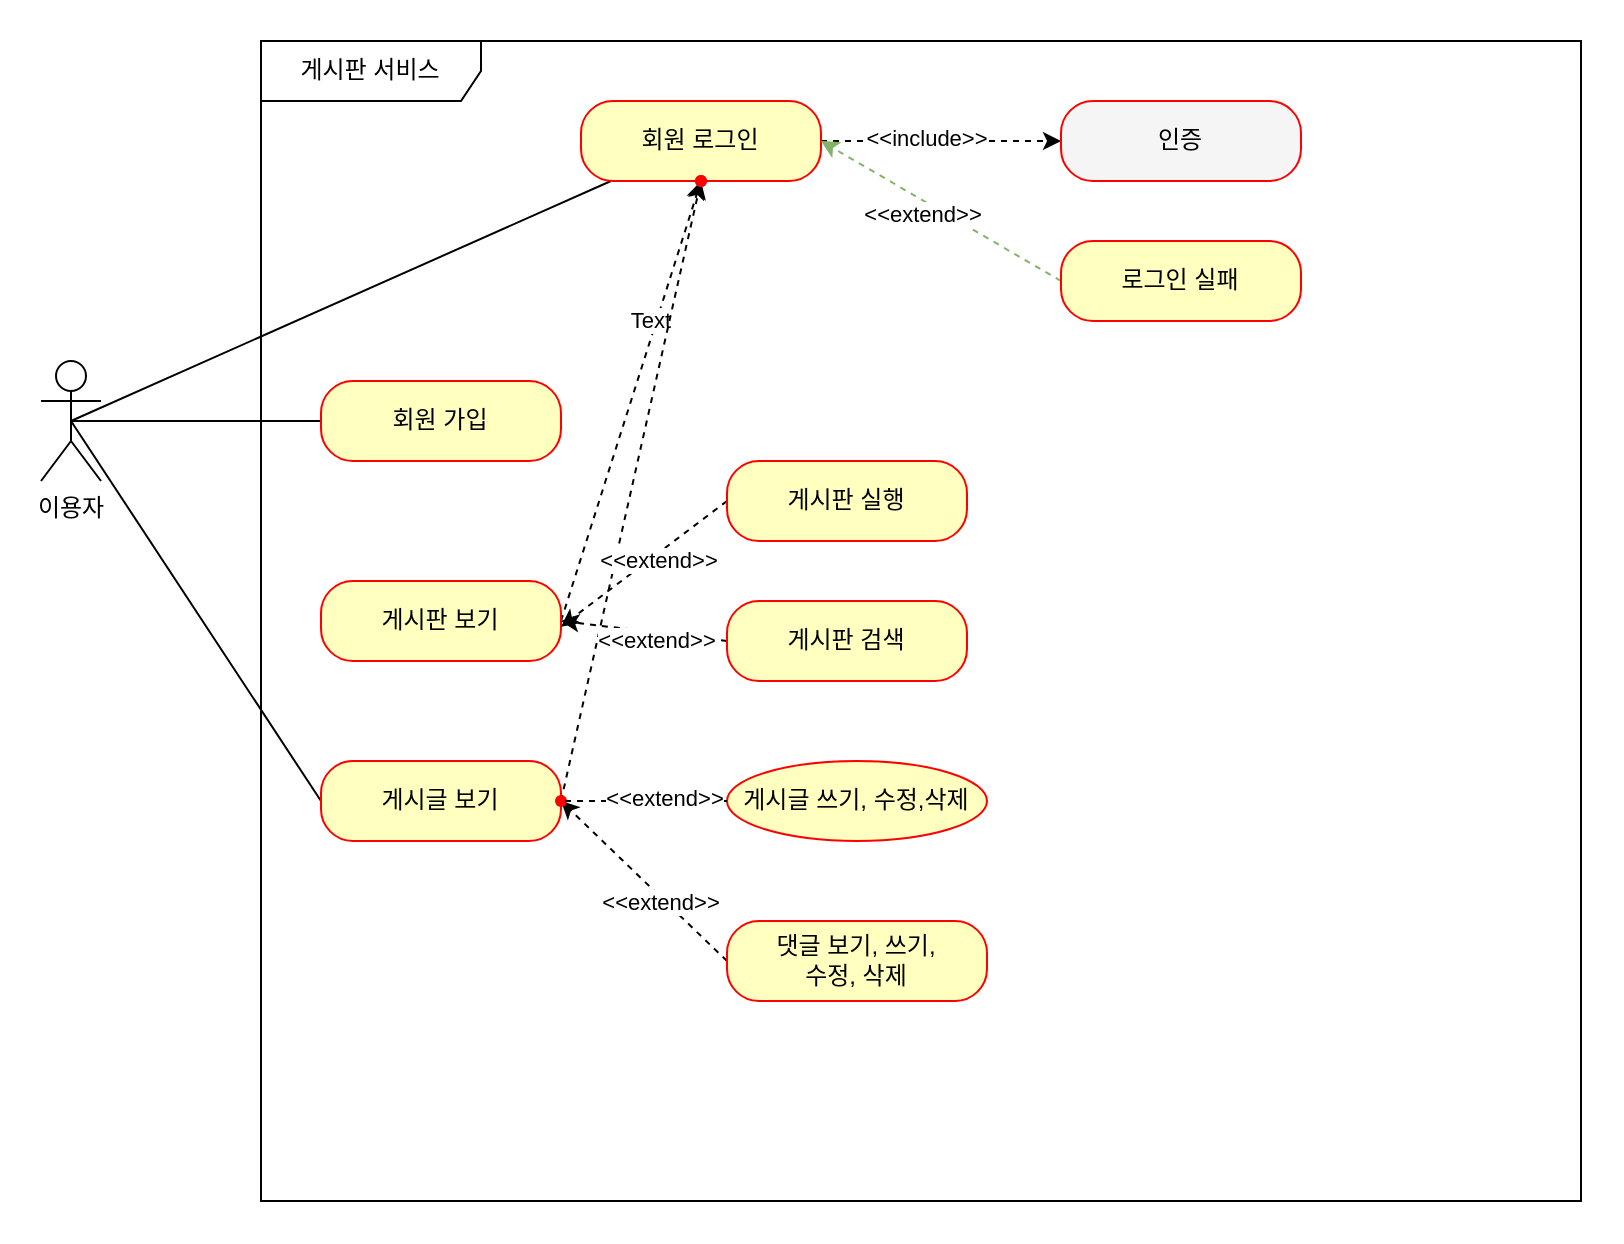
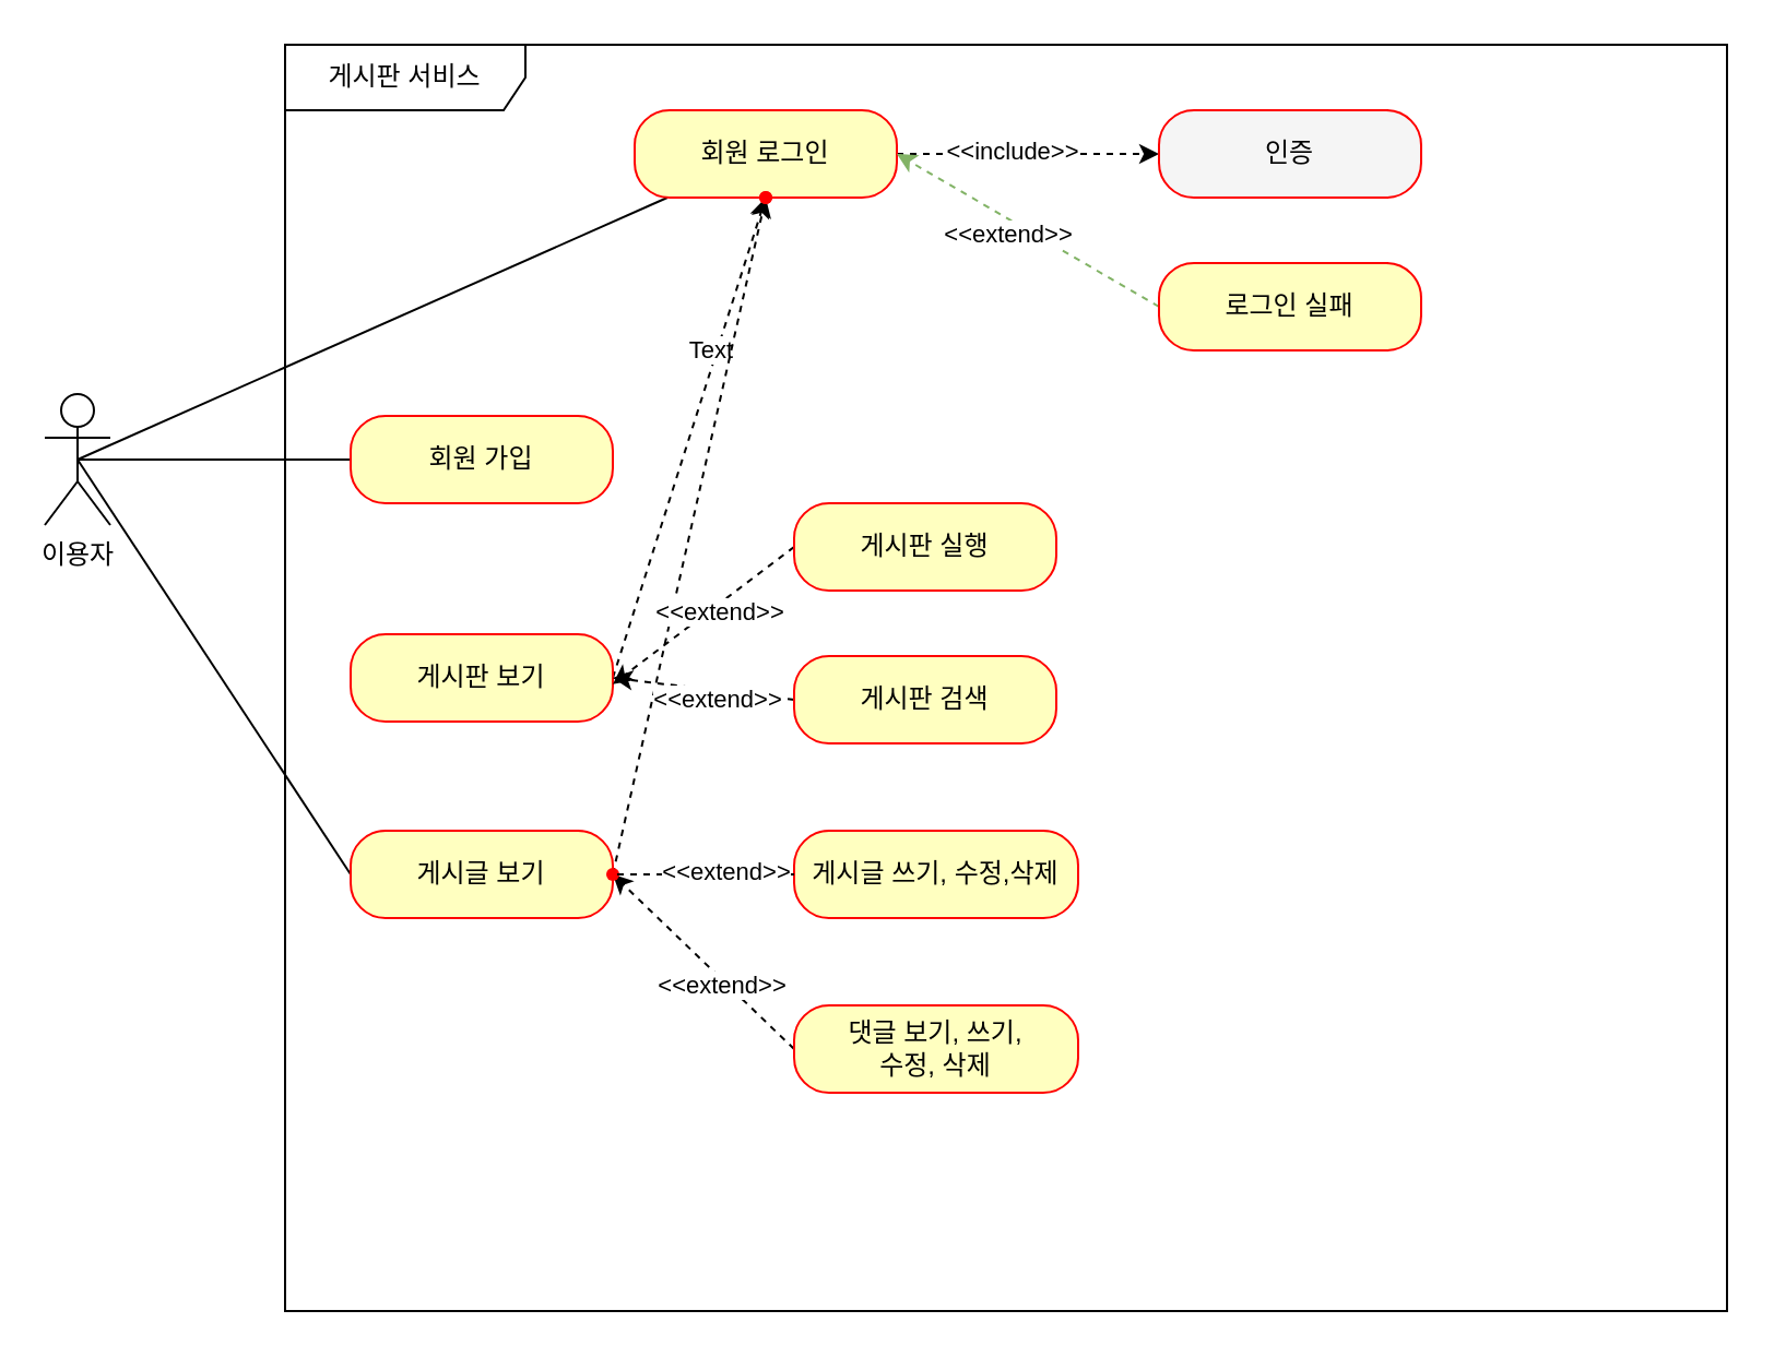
  <mxCell id="0" />
  <mxCell id="1" parent="0" />
  <mxCell id="2" value="이용자" style="shape=umlActor;verticalLabelPosition=bottom;verticalAlign=top;html=1;" parent="1" vertex="1"><mxGeometry x="20" y="180" width="30" height="60" as="geometry" /></mxCell>
  <mxCell id="3" value="게시판 서비스" style="shape=umlFrame;whiteSpace=wrap;html=1;width=110;height=30;" parent="1" vertex="1"><mxGeometry x="130" y="20" width="660" height="580" as="geometry" /></mxCell>
  <mxCell id="4" style="rounded=0;orthogonalLoop=1;jettySize=auto;html=1;endArrow=none;endFill=0;entryX=0.5;entryY=0.5;entryDx=0;entryDy=0;entryPerimeter=0;" edge="1" parent="1" source="5" target="2"><mxGeometry relative="1" as="geometry" /></mxCell>
  <mxCell id="5" value="회원 가입" style="rounded=1;whiteSpace=wrap;html=1;arcSize=40;fontColor=#000000;fillColor=#ffffc0;strokeColor=#ff0000;" parent="1" vertex="1"><mxGeometry x="160" y="190" width="120" height="40" as="geometry" /></mxCell>
  <mxCell id="6" value="" style="edgeStyle=none;rounded=0;orthogonalLoop=1;jettySize=auto;html=1;dashed=1;endArrow=classic;endFill=1;exitX=1;exitY=0.5;exitDx=0;exitDy=0;" edge="1" parent="1" source="8" target="31"><mxGeometry relative="1" as="geometry" /></mxCell>
  <mxCell id="7" value="Text" style="edgeLabel;html=1;align=center;verticalAlign=middle;resizable=0;points=[];" vertex="1" connectable="0" parent="6"><mxGeometry x="0.358" y="3" relative="1" as="geometry"><mxPoint as="offset" /></mxGeometry></mxCell>
  <mxCell id="8" value="게시판 보기" style="rounded=1;whiteSpace=wrap;html=1;arcSize=40;fontColor=#000000;fillColor=#ffffc0;strokeColor=#ff0000;" parent="1" vertex="1"><mxGeometry x="160" y="290" width="120" height="40" as="geometry" /></mxCell>
  <mxCell id="9" style="edgeStyle=none;rounded=0;orthogonalLoop=1;jettySize=auto;html=1;entryX=0.5;entryY=0.5;entryDx=0;entryDy=0;entryPerimeter=0;endArrow=none;endFill=0;exitX=0;exitY=0.5;exitDx=0;exitDy=0;" edge="1" parent="1" source="11" target="2"><mxGeometry relative="1" as="geometry" /></mxCell>
  <mxCell id="10" value="" style="edgeStyle=none;rounded=0;orthogonalLoop=1;jettySize=auto;html=1;dashed=1;endArrow=classic;endFill=1;exitX=1;exitY=0.5;exitDx=0;exitDy=0;" edge="1" parent="1" source="11" target="32"><mxGeometry relative="1" as="geometry" /></mxCell>
  <mxCell id="11" value="게시글 보기" style="rounded=1;whiteSpace=wrap;html=1;arcSize=40;fontColor=#000000;fillColor=#ffffc0;strokeColor=#ff0000;" parent="1" vertex="1"><mxGeometry x="160" y="380" width="120" height="40" as="geometry" /></mxCell>
  <mxCell id="12" style="edgeStyle=none;rounded=0;orthogonalLoop=1;jettySize=auto;html=1;entryX=0.5;entryY=0.5;entryDx=0;entryDy=0;entryPerimeter=0;endArrow=none;endFill=0;" edge="1" parent="1" source="15" target="2"><mxGeometry relative="1" as="geometry" /></mxCell>
  <mxCell id="13" value="" style="edgeStyle=none;rounded=0;orthogonalLoop=1;jettySize=auto;html=1;endArrow=classic;endFill=1;dashed=1;entryX=0;entryY=0.5;entryDx=0;entryDy=0;" edge="1" parent="1" target="16"><mxGeometry relative="1" as="geometry"><mxPoint x="410" y="70" as="sourcePoint" /><mxPoint x="505" y="120" as="targetPoint" /><Array as="points" /></mxGeometry></mxCell>
  <mxCell id="14" value="&amp;lt;&amp;lt;include&amp;gt;&amp;gt;" style="edgeLabel;html=1;align=center;verticalAlign=middle;resizable=0;points=[];" vertex="1" connectable="0" parent="13"><mxGeometry x="-0.455" y="-1" relative="1" as="geometry"><mxPoint x="19" y="-3" as="offset" /></mxGeometry></mxCell>
  <mxCell id="15" value="회원 로그인&lt;span style=&quot;color: rgba(0, 0, 0, 0); font-family: monospace; font-size: 0px; text-align: start;&quot;&gt;%3CmxGraphModel%3E%3Croot%3E%3CmxCell%20id%3D%220%22%2F%3E%3CmxCell%20id%3D%221%22%20parent%3D%220%22%2F%3E%3CmxCell%20id%3D%222%22%20value%3D%22%ED%9A%8C%EC%9B%90%20%EA%B0%80%EC%9E%85%22%20style%3D%22rounded%3D1%3BwhiteSpace%3Dwrap%3Bhtml%3D1%3BarcSize%3D40%3BfontColor%3D%23000000%3BfillColor%3D%23ffffc0%3BstrokeColor%3D%23ff0000%3B%22%20vertex%3D%221%22%20parent%3D%221%22%3E%3CmxGeometry%20x%3D%22200%22%20y%3D%22120%22%20width%3D%22120%22%20height%3D%2240%22%20as%3D%22geometry%22%2F%3E%3C%2FmxCell%3E%3C%2Froot%3E%3C%2FmxGraphModel%3E&lt;/span&gt;" style="rounded=1;whiteSpace=wrap;html=1;arcSize=40;fontColor=#000000;fillColor=#ffffc0;strokeColor=#ff0000;" parent="1" vertex="1"><mxGeometry x="290" y="50" width="120" height="40" as="geometry" /></mxCell>
  <mxCell id="16" value="인증" style="rounded=1;whiteSpace=wrap;html=1;arcSize=40;fontColor=#000000;fillColor=#f5f5f5;strokeColor=#ff0000;" parent="1" vertex="1"><mxGeometry x="530" y="50" width="120" height="40" as="geometry" /></mxCell>
  <mxCell id="17" style="edgeStyle=none;rounded=0;orthogonalLoop=1;jettySize=auto;html=1;entryX=1;entryY=0.5;entryDx=0;entryDy=0;endArrow=classic;endFill=1;exitX=0;exitY=0.5;exitDx=0;exitDy=0;dashed=1;fillColor=#d5e8d4;strokeColor=#82b366;" edge="1" parent="1" source="19" target="15"><mxGeometry relative="1" as="geometry" /></mxCell>
  <mxCell id="18" value="&amp;lt;&amp;lt;extend&amp;gt;&amp;gt;" style="edgeLabel;html=1;align=center;verticalAlign=middle;resizable=0;points=[];" vertex="1" connectable="0" parent="17"><mxGeometry x="-0.43" y="3" relative="1" as="geometry"><mxPoint x="-33" y="-16" as="offset" /></mxGeometry></mxCell>
  <mxCell id="19" value="로그인 실패" style="rounded=1;whiteSpace=wrap;html=1;arcSize=40;fontColor=#000000;fillColor=#ffffc0;strokeColor=#ff0000;" parent="1" vertex="1"><mxGeometry x="530" y="120" width="120" height="40" as="geometry" /></mxCell>
  <mxCell id="20" value="" style="edgeStyle=none;rounded=0;orthogonalLoop=1;jettySize=auto;html=1;dashed=1;endArrow=classic;endFill=1;exitX=0;exitY=0.5;exitDx=0;exitDy=0;" edge="1" parent="1" source="22"><mxGeometry relative="1" as="geometry"><mxPoint x="370" y="300.001" as="sourcePoint" /><mxPoint x="280" y="312.859" as="targetPoint" /></mxGeometry></mxCell>
  <mxCell id="21" value="&amp;lt;&amp;lt;extend&amp;gt;&amp;gt;" style="edgeLabel;html=1;align=center;verticalAlign=middle;resizable=0;points=[];" vertex="1" connectable="0" parent="20"><mxGeometry x="-0.143" y="3" relative="1" as="geometry"><mxPoint as="offset" /></mxGeometry></mxCell>
  <mxCell id="22" value="게시판 실행" style="rounded=1;whiteSpace=wrap;html=1;arcSize=40;fontColor=#000000;fillColor=#ffffc0;strokeColor=#ff0000;" vertex="1" parent="1"><mxGeometry x="363" y="230" width="120" height="40" as="geometry" /></mxCell>
  <mxCell id="23" value="" style="edgeStyle=none;rounded=0;orthogonalLoop=1;jettySize=auto;html=1;dashed=1;endArrow=classic;endFill=1;exitX=0;exitY=0.5;exitDx=0;exitDy=0;" edge="1" parent="1" source="25"><mxGeometry relative="1" as="geometry"><mxPoint x="280" y="310" as="targetPoint" /></mxGeometry></mxCell>
  <mxCell id="24" value="&amp;lt;&amp;lt;extend&amp;gt;&amp;gt;" style="edgeLabel;html=1;align=center;verticalAlign=middle;resizable=0;points=[];" vertex="1" connectable="0" parent="23"><mxGeometry x="-0.169" y="4" relative="1" as="geometry"><mxPoint as="offset" /></mxGeometry></mxCell>
  <mxCell id="25" value="게시판 검색" style="rounded=1;whiteSpace=wrap;html=1;arcSize=40;fontColor=#000000;fillColor=#ffffc0;strokeColor=#ff0000;" vertex="1" parent="1"><mxGeometry x="363" y="300" width="120" height="40" as="geometry" /></mxCell>
  <mxCell id="26" value="" style="edgeStyle=none;rounded=0;orthogonalLoop=1;jettySize=auto;html=1;dashed=1;endArrow=classic;endFill=1;startArrow=none;" edge="1" parent="1" source="33" target="11"><mxGeometry relative="1" as="geometry" /></mxCell>
- <mxCell id="27" value="게시글 쓰기, 수정,삭제" style="ellipse;whiteSpace=wrap;html=1;arcSize=40;fontColor=#000000;fillColor=#ffffc0;strokeColor=#ff0000;" vertex="1" parent="1"><mxGeometry x="363" y="380" width="130" height="40" as="geometry" /></mxCell>
+ <mxCell id="27" value="게시글 쓰기, 수정,삭제" style="rounded=1;whiteSpace=wrap;html=1;arcSize=40;fontColor=#000000;fillColor=#ffffc0;strokeColor=#ff0000;" vertex="1" parent="1"><mxGeometry x="363" y="380" width="130" height="40" as="geometry" /></mxCell>
  <mxCell id="28" value="" style="edgeStyle=none;rounded=0;orthogonalLoop=1;jettySize=auto;html=1;dashed=1;endArrow=classic;endFill=1;exitX=0;exitY=0.5;exitDx=0;exitDy=0;" edge="1" parent="1" source="30" target="33"><mxGeometry relative="1" as="geometry"><mxPoint x="390" y="450" as="sourcePoint" /></mxGeometry></mxCell>
  <mxCell id="29" value="&amp;lt;&amp;lt;extend&amp;gt;&amp;gt;" style="edgeLabel;html=1;align=center;verticalAlign=middle;resizable=0;points=[];" vertex="1" connectable="0" parent="28"><mxGeometry x="-0.218" y="2" relative="1" as="geometry"><mxPoint as="offset" /></mxGeometry></mxCell>
  <mxCell id="30" value="댓글 보기, 쓰기, &lt;br&gt;수정,&amp;nbsp;삭제" style="rounded=1;whiteSpace=wrap;html=1;arcSize=40;fontColor=#000000;fillColor=#ffffc0;strokeColor=#ff0000;" vertex="1" parent="1"><mxGeometry x="363" y="460" width="130" height="40" as="geometry" /></mxCell>
  <mxCell id="31" value="" style="shape=waypoint;sketch=0;size=6;pointerEvents=1;points=[];fillColor=#ffffc0;resizable=0;rotatable=0;perimeter=centerPerimeter;snapToPoint=1;strokeColor=#ff0000;fontColor=#000000;rounded=1;arcSize=40;" vertex="1" parent="1"><mxGeometry x="330" y="70" width="40" height="40" as="geometry" /></mxCell>
  <mxCell id="32" value="" style="shape=waypoint;sketch=0;size=6;pointerEvents=1;points=[];fillColor=#ffffc0;resizable=0;rotatable=0;perimeter=centerPerimeter;snapToPoint=1;strokeColor=#ff0000;fontColor=#000000;rounded=1;arcSize=40;" vertex="1" parent="1"><mxGeometry x="330" y="70" width="40" height="40" as="geometry" /></mxCell>
  <mxCell id="33" value="" style="shape=waypoint;sketch=0;size=6;pointerEvents=1;points=[];fillColor=#ffffc0;resizable=0;rotatable=0;perimeter=centerPerimeter;snapToPoint=1;strokeColor=#ff0000;fontColor=#000000;rounded=1;arcSize=40;" vertex="1" parent="1"><mxGeometry x="260" y="380" width="40" height="40" as="geometry" /></mxCell>
  <mxCell id="34" value="" style="edgeStyle=none;rounded=0;orthogonalLoop=1;jettySize=auto;html=1;dashed=1;endArrow=none;endFill=1;" edge="1" parent="1" source="27" target="33"><mxGeometry relative="1" as="geometry"><mxPoint x="363" y="400" as="sourcePoint" /><mxPoint x="280" y="400" as="targetPoint" /></mxGeometry></mxCell>
  <mxCell id="35" value="&amp;lt;&amp;lt;extend&amp;gt;&amp;gt;" style="edgeLabel;html=1;align=center;verticalAlign=middle;resizable=0;points=[];" vertex="1" connectable="0" parent="34"><mxGeometry x="-0.229" y="-2" relative="1" as="geometry"><mxPoint as="offset" /></mxGeometry></mxCell>
